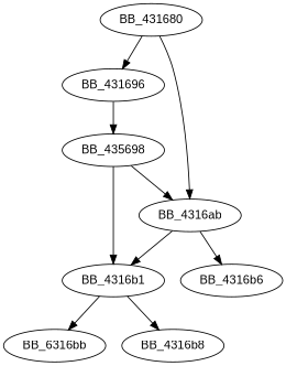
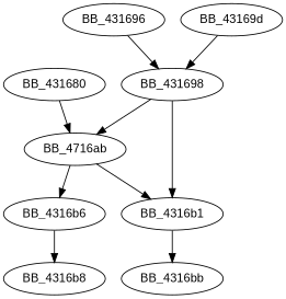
  digraph {
    fontname="Liberation Sans"
    node [fontname="Liberation Sans"]
    edge [fontname="Liberation Sans"]
    n1 [label=BB_431680]
    BB_431696
-   BB_4316ab
-   BB_431698 [label=BB_435698]
+   BB_4316ab [label=BB_4716ab]
+   BB_431698
    BB_4316b1
    BB_4316b6
-   BB_4316bb [label=BB_6316bb]
+   BB_4316bb
    BB_4316b8
-   n1 -> BB_431696
+   BB_43169d
    n1 -> BB_4316ab
    BB_431696 -> BB_431698
    BB_4316ab -> BB_4316b1
    BB_4316ab -> BB_4316b6
    BB_431698 -> BB_4316ab
    BB_431698 -> BB_4316b1
    BB_4316b1 -> BB_4316bb
-   BB_4316b1 -> BB_4316b8
+   BB_4316b6 -> BB_4316b8
+   BB_43169d -> BB_431698
  }
